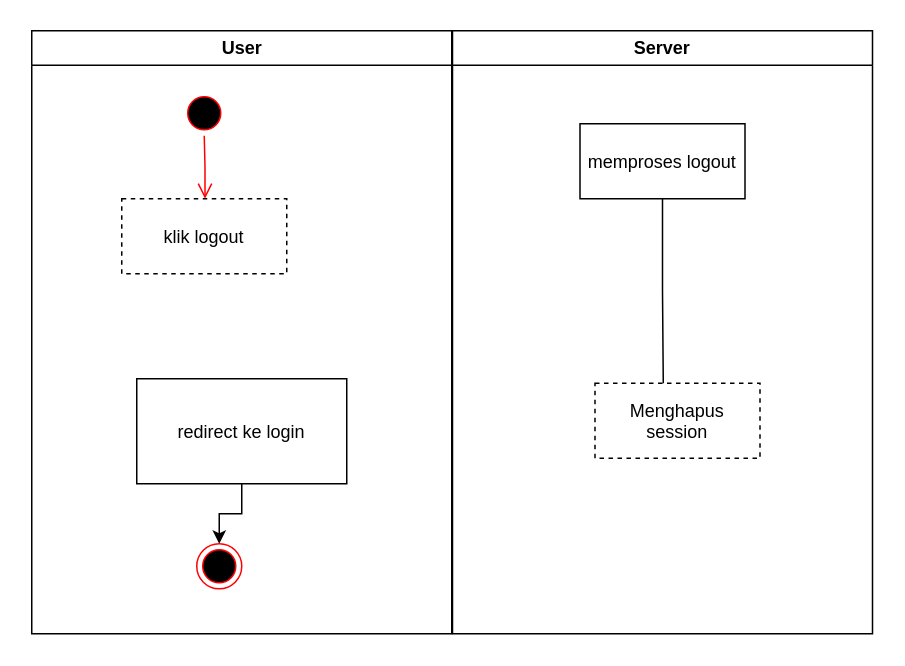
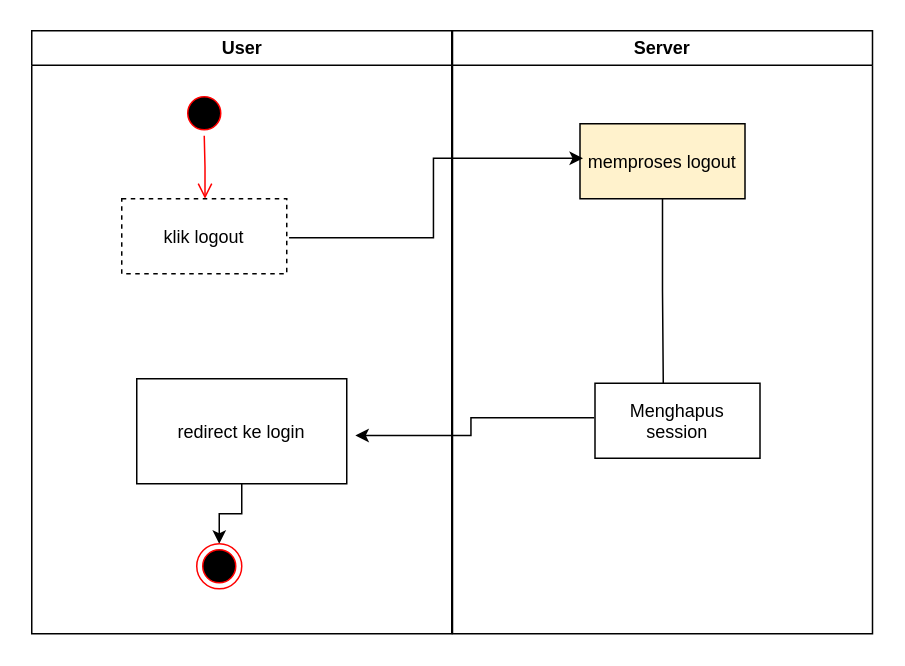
  <mxCell id="0" />
  <mxCell id="1" parent="0" />
  <mxCell id="2" value="User" style="swimlane;whiteSpace=wrap" parent="1" vertex="1"><mxGeometry x="20.5" y="20" width="280" height="402" as="geometry" /></mxCell>
  <mxCell id="3" value="" style="ellipse;shape=startState;fillColor=#000000;strokeColor=#ff0000;" parent="2" vertex="1"><mxGeometry x="100" y="40" width="30" height="30" as="geometry" /></mxCell>
  <mxCell id="4" value="" style="edgeStyle=elbowEdgeStyle;elbow=horizontal;verticalAlign=bottom;endArrow=open;endSize=8;strokeColor=#FF0000;endFill=1;rounded=0" parent="2" source="3" target="5" edge="1"><mxGeometry x="100" y="40" as="geometry"><mxPoint x="115" y="110" as="targetPoint" /></mxGeometry></mxCell>
  <mxCell id="5" value="klik logout" style="dashed=1;" parent="2" vertex="1"><mxGeometry x="60" y="112" width="110" height="50" as="geometry" /></mxCell>
  <mxCell id="6" style="edgeStyle=orthogonalEdgeStyle;rounded=0;orthogonalLoop=1;jettySize=auto;html=1;entryX=0.5;entryY=0;entryDx=0;entryDy=0;" edge="1" parent="2" source="7" target="8"><mxGeometry relative="1" as="geometry" /></mxCell>
  <mxCell id="7" value="redirect ke login" style="" vertex="1" parent="2"><mxGeometry x="70" y="232" width="140" height="70" as="geometry" /></mxCell>
  <mxCell id="8" value="" style="ellipse;html=1;shape=endState;fillColor=#000000;strokeColor=#ff0000;" vertex="1" parent="2"><mxGeometry x="110" y="342" width="30" height="30" as="geometry" /></mxCell>
  <mxCell id="9" value="Server" style="swimlane;whiteSpace=wrap" parent="1" vertex="1"><mxGeometry x="301" y="20" width="280" height="402" as="geometry" /></mxCell>
  <mxCell id="10" style="edgeStyle=orthogonalEdgeStyle;rounded=0;orthogonalLoop=1;jettySize=auto;html=1;entryX=0.414;entryY=0.04;entryDx=0;entryDy=0;entryPerimeter=0;endArrow=none;" edge="1" parent="9" source="11" target="12"><mxGeometry relative="1" as="geometry" /></mxCell>
- <mxCell id="11" value="memproses logout" style="" parent="9" vertex="1"><mxGeometry x="85" y="62" width="110" height="50" as="geometry" /></mxCell>
- <mxCell id="12" value="Menghapus&#10;session" style="dashed=1;" parent="9" vertex="1"><mxGeometry x="95" y="235" width="110" height="50" as="geometry" /></mxCell>
+ <mxCell id="11" value="memproses logout" style="fillColor=#fff2cc;" parent="9" vertex="1"><mxGeometry x="85" y="62" width="110" height="50" as="geometry" /></mxCell>
+ <mxCell id="12" value="Menghapus&#10;session" style="" parent="9" vertex="1"><mxGeometry x="95" y="235" width="110" height="50" as="geometry" /></mxCell>
+ <mxCell id="13" style="edgeStyle=orthogonalEdgeStyle;rounded=0;orthogonalLoop=1;jettySize=auto;html=1;entryX=0.018;entryY=0.46;entryDx=0;entryDy=0;entryPerimeter=0;exitX=1.014;exitY=0.52;exitDx=0;exitDy=0;exitPerimeter=0;" edge="1" parent="1" source="5" target="11"><mxGeometry relative="1" as="geometry"><mxPoint x="196" y="155" as="sourcePoint" /></mxGeometry></mxCell>
+ <mxCell id="14" style="edgeStyle=orthogonalEdgeStyle;rounded=0;orthogonalLoop=1;jettySize=auto;html=1;entryX=1.041;entryY=0.54;entryDx=0;entryDy=0;entryPerimeter=0;exitX=-0.005;exitY=0.46;exitDx=0;exitDy=0;exitPerimeter=0;" edge="1" parent="1" source="12" target="7"><mxGeometry relative="1" as="geometry" /></mxCell>
